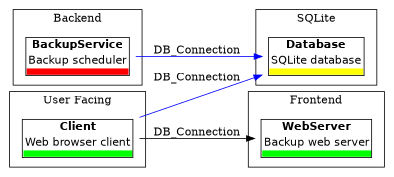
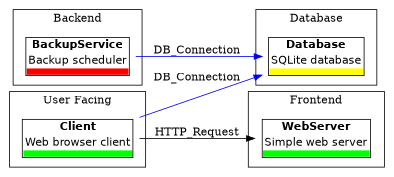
  digraph {
    rankdir=LR
    node [fontname=Helvetica shape=plaintext]
    edge [color=blue]
    n1 [label=<       <TABLE BORDER="1" CELLBORDER="0" CELLSPACING="0">         <TR><TD><B>BackupService</B></TD></TR>         <TR><TD>Backup scheduler</TD></TR>         <TR><TD BGCOLOR="red" HEIGHT="8"></TD></TR>       </TABLE>     >]
    n2 [label=<       <TABLE BORDER="1" CELLBORDER="0" CELLSPACING="0">         <TR><TD><B>Database</B></TD></TR>         <TR><TD>SQLite database</TD></TR>         <TR><TD BGCOLOR="yellow" HEIGHT="8"></TD></TR>       </TABLE>     >]
    n3 [label=<       <TABLE BORDER="1" CELLBORDER="0" CELLSPACING="0">         <TR><TD><B>Client</B></TD></TR>         <TR><TD>Web browser client</TD></TR>         <TR><TD BGCOLOR="green" HEIGHT="8"></TD></TR>       </TABLE>     >]
-   n4 [label=<       <TABLE BORDER="1" CELLBORDER="0" CELLSPACING="0">         <TR><TD><B>WebServer</B></TD></TR>         <TR><TD>Backup web server</TD></TR>         <TR><TD BGCOLOR="green" HEIGHT="8"></TD></TR>       </TABLE>     >]
+   n4 [label=<       <TABLE BORDER="1" CELLBORDER="0" CELLSPACING="0">         <TR><TD><B>WebServer</B></TD></TR>         <TR><TD>Simple web server</TD></TR>         <TR><TD BGCOLOR="green" HEIGHT="8"></TD></TR>       </TABLE>     >]
    subgraph cluster_1 {
      label=Backend
      n1
    }
    subgraph cluster_2 {
-     label=SQLite
+     label=Database
      n2
    }
    subgraph cluster_3 {
      label="User Facing"
      n3
    }
    subgraph cluster_4 {
      label=Frontend
      n4
    }
    n1 -> n2 [label=DB_Connection]
    n3 -> n2 [label=DB_Connection]
-   n3 -> n4 [color=black label=DB_Connection]
+   n3 -> n4 [color=black label=HTTP_Request]
  }
